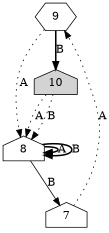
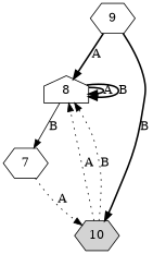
  digraph {
    node [shape=hexagon]
    edge [style=dotted]
    9
-   7 [shape=house]
+   7
    8 [shape=house]
-   10 [shape=house style=filled]
-   9 -> 8 [label=A]
+   10 [style=filled]
+   9 -> 8 [label=A style=bold]
    9 -> 10 [label=B style=bold]
-   7 -> 9 [label=A]
+   7 -> 10 [label=A]
    8 -> 7 [label=B style=solid]
    8 -> 8 [label=A style=bold]
    8 -> 8 [label=B style=bold]
    10 -> 8 [label=A]
    10 -> 8 [label=B]
  }
